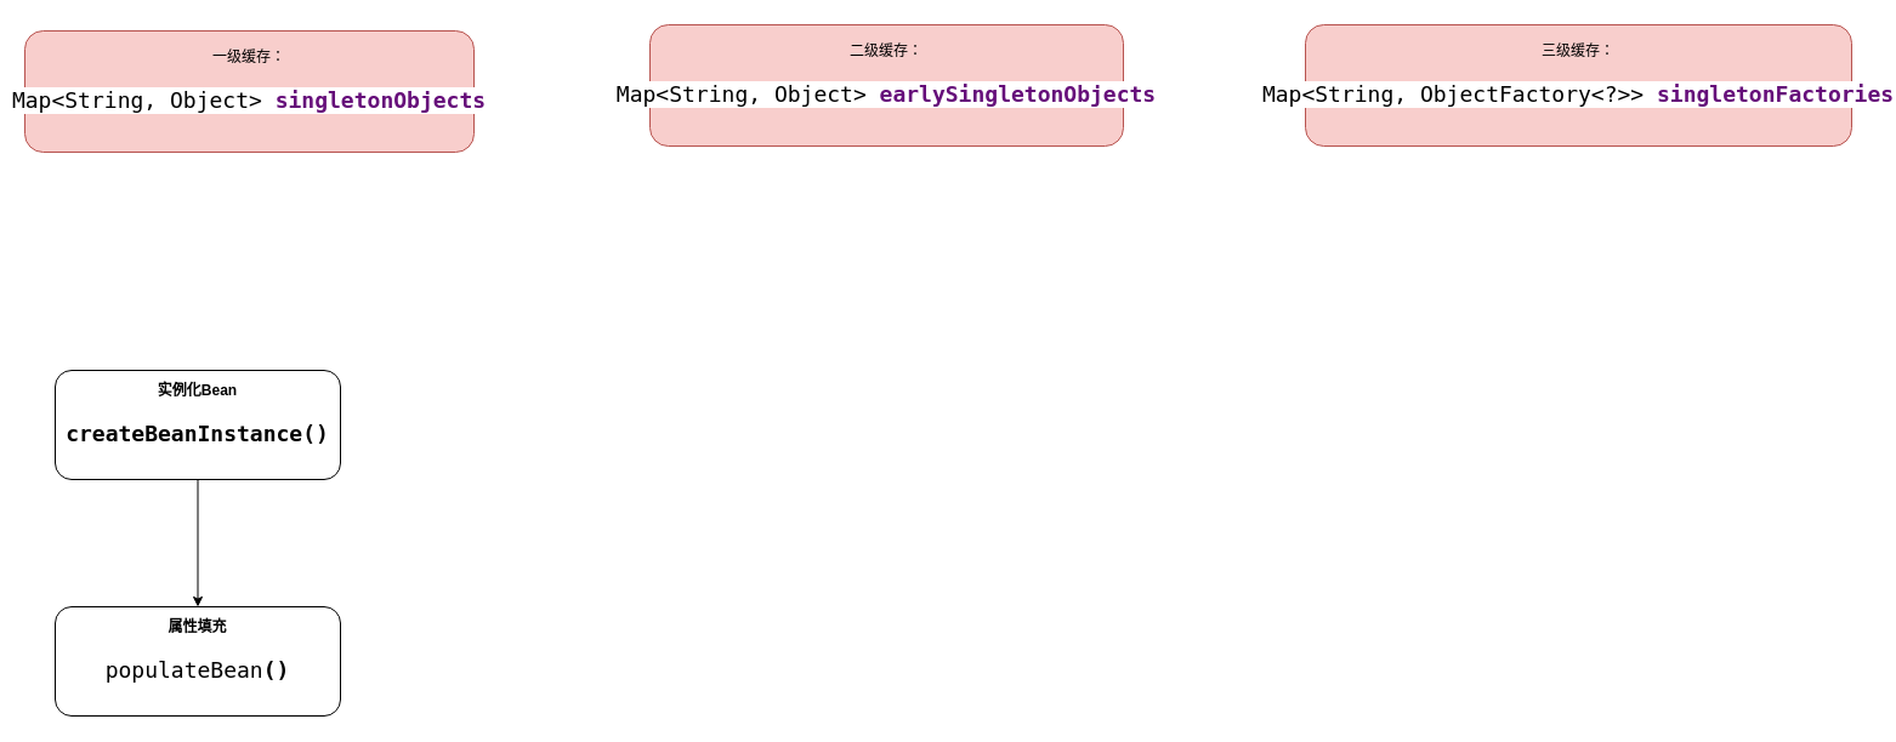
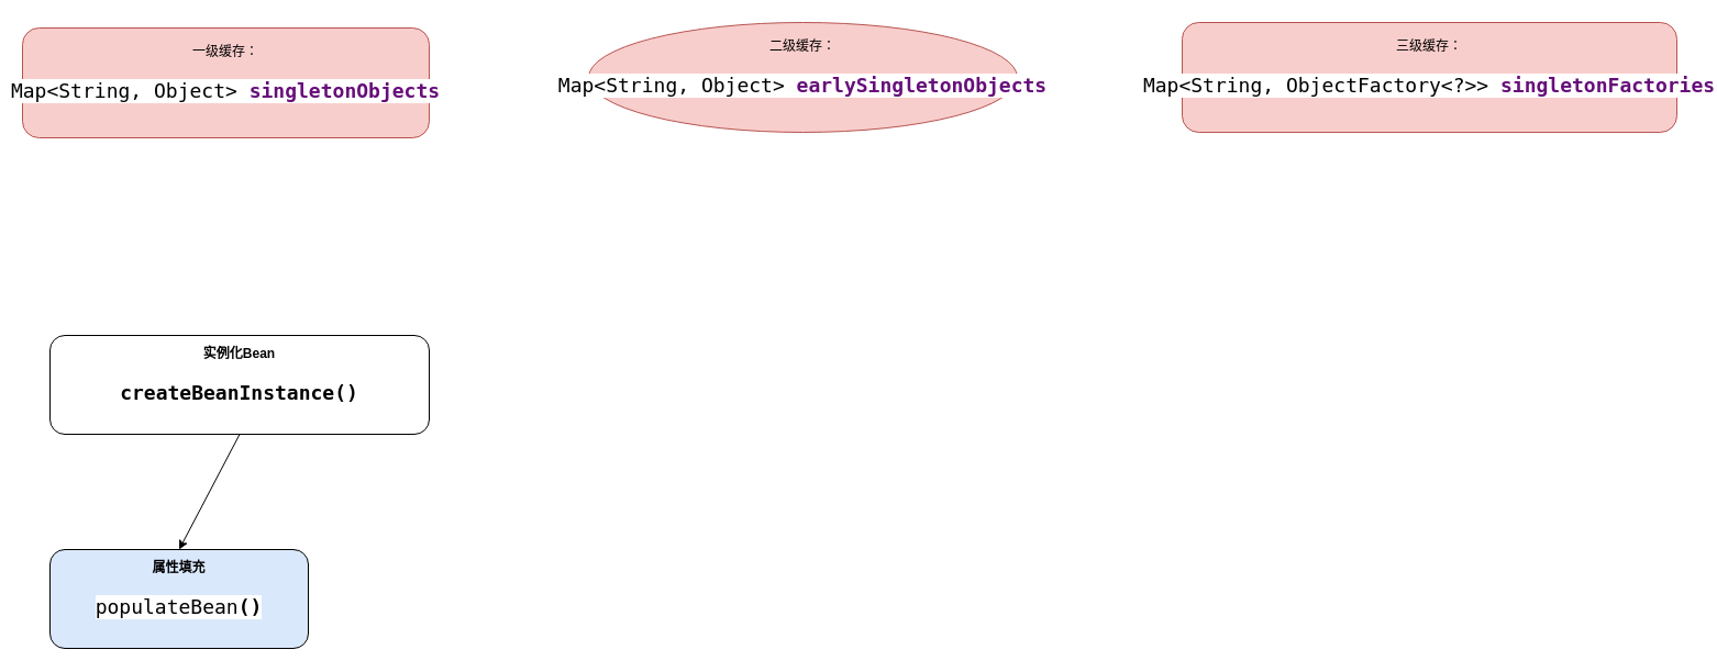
  <mxCell id="0" />
  <mxCell id="1" parent="0" />
  <mxCell id="2" value="一级缓存：&lt;div&gt;&lt;pre style=&quot;background-color: rgb(255, 255, 255); font-family: &amp;quot;JetBrains Mono&amp;quot;, monospace; font-size: 13.5pt;&quot;&gt;Map&amp;lt;String, Object&amp;gt; &lt;span style=&quot;color:#660e7a;font-weight:bold;&quot;&gt;singletonObjects&lt;/span&gt;&lt;/pre&gt;&lt;/div&gt;" style="rounded=1;whiteSpace=wrap;html=1;fillColor=#f8cecc;strokeColor=#b85450;" vertex="1" parent="1"><mxGeometry x="20" y="25" width="370" height="100" as="geometry" /></mxCell>
- <mxCell id="3" value="二级缓存：&lt;div&gt;&lt;pre style=&quot;background-color: rgb(255, 255, 255); font-family: &amp;quot;JetBrains Mono&amp;quot;, monospace; font-size: 13.5pt;&quot;&gt;&lt;pre style=&quot;font-family: &amp;quot;JetBrains Mono&amp;quot;, monospace; font-size: 13.5pt;&quot;&gt;Map&amp;lt;String, Object&amp;gt; &lt;span style=&quot;color:#660e7a;font-weight:bold;&quot;&gt;earlySingletonObjects&lt;/span&gt;&lt;/pre&gt;&lt;/pre&gt;&lt;/div&gt;" style="rounded=1;whiteSpace=wrap;html=1;fillColor=#f8cecc;strokeColor=#b85450;" vertex="1" parent="1"><mxGeometry x="535" y="20" width="390" height="100" as="geometry" /></mxCell>
+ <mxCell id="3" value="二级缓存：&lt;div&gt;&lt;pre style=&quot;background-color: rgb(255, 255, 255); font-family: &amp;quot;JetBrains Mono&amp;quot;, monospace; font-size: 13.5pt;&quot;&gt;&lt;pre style=&quot;font-family: &amp;quot;JetBrains Mono&amp;quot;, monospace; font-size: 13.5pt;&quot;&gt;Map&amp;lt;String, Object&amp;gt; &lt;span style=&quot;color:#660e7a;font-weight:bold;&quot;&gt;earlySingletonObjects&lt;/span&gt;&lt;/pre&gt;&lt;/pre&gt;&lt;/div&gt;" style="ellipse;whiteSpace=wrap;html=1;fillColor=#f8cecc;strokeColor=#b85450;" vertex="1" parent="1"><mxGeometry x="535" y="20" width="390" height="100" as="geometry" /></mxCell>
  <mxCell id="4" value="三级缓存：&lt;div&gt;&lt;pre style=&quot;background-color: rgb(255, 255, 255); font-family: &amp;quot;JetBrains Mono&amp;quot;, monospace; font-size: 13.5pt;&quot;&gt;&lt;pre style=&quot;font-family: &amp;quot;JetBrains Mono&amp;quot;, monospace; font-size: 13.5pt;&quot;&gt;Map&amp;lt;String, ObjectFactory&amp;lt;?&amp;gt;&amp;gt; &lt;span style=&quot;color:#660e7a;font-weight:bold;&quot;&gt;singletonFactories&lt;/span&gt;&lt;/pre&gt;&lt;/pre&gt;&lt;/div&gt;" style="rounded=1;whiteSpace=wrap;html=1;fillColor=#f8cecc;strokeColor=#b85450;" vertex="1" parent="1"><mxGeometry x="1075" y="20" width="450" height="100" as="geometry" /></mxCell>
- <mxCell id="5" value="&lt;b&gt;实例化Bean&lt;/b&gt;&lt;div&gt;&lt;pre style=&quot;background-color: rgb(255, 255, 255); font-family: &amp;quot;JetBrains Mono&amp;quot;, monospace; font-size: 13.5pt;&quot;&gt;&lt;b&gt;createBeanInstance()&lt;/b&gt;&lt;/pre&gt;&lt;/div&gt;" style="rounded=1;whiteSpace=wrap;html=1;" vertex="1" parent="1"><mxGeometry x="45" y="305" width="235" height="90" as="geometry" /></mxCell>
- <mxCell id="6" value="&lt;b&gt;属性填充&lt;/b&gt;&lt;br&gt;&lt;div&gt;&lt;pre style=&quot;background-color: rgb(255, 255, 255); font-family: &amp;quot;JetBrains Mono&amp;quot;, monospace; font-size: 13.5pt;&quot;&gt;populateBean&lt;b&gt;()&lt;/b&gt;&lt;/pre&gt;&lt;/div&gt;" style="rounded=1;whiteSpace=wrap;html=1;" vertex="1" parent="1"><mxGeometry x="45" y="500" width="235" height="90" as="geometry" /></mxCell>
+ <mxCell id="5" value="&lt;b&gt;实例化Bean&lt;/b&gt;&lt;div&gt;&lt;pre style=&quot;background-color: rgb(255, 255, 255); font-family: &amp;quot;JetBrains Mono&amp;quot;, monospace; font-size: 13.5pt;&quot;&gt;&lt;b&gt;createBeanInstance()&lt;/b&gt;&lt;/pre&gt;&lt;/div&gt;" style="rounded=1;whiteSpace=wrap;html=1;" vertex="1" parent="1"><mxGeometry x="45" y="305" width="345" height="90" as="geometry" /></mxCell>
+ <mxCell id="6" value="&lt;b&gt;属性填充&lt;/b&gt;&lt;br&gt;&lt;div&gt;&lt;pre style=&quot;background-color: rgb(255, 255, 255); font-family: &amp;quot;JetBrains Mono&amp;quot;, monospace; font-size: 13.5pt;&quot;&gt;populateBean&lt;b&gt;()&lt;/b&gt;&lt;/pre&gt;&lt;/div&gt;" style="rounded=1;whiteSpace=wrap;html=1;fillColor=#dae8fc;" vertex="1" parent="1"><mxGeometry x="45" y="500" width="235" height="90" as="geometry" /></mxCell>
  <mxCell id="7" value="" style="endArrow=classic;html=1;rounded=0;exitX=0.5;exitY=1;exitDx=0;exitDy=0;entryX=0.5;entryY=0;entryDx=0;entryDy=0;" edge="1" parent="1" source="5" target="6"><mxGeometry width="50" height="50" relative="1" as="geometry"><mxPoint x="485" y="430" as="sourcePoint" /><mxPoint x="535" y="380" as="targetPoint" /></mxGeometry></mxCell>
